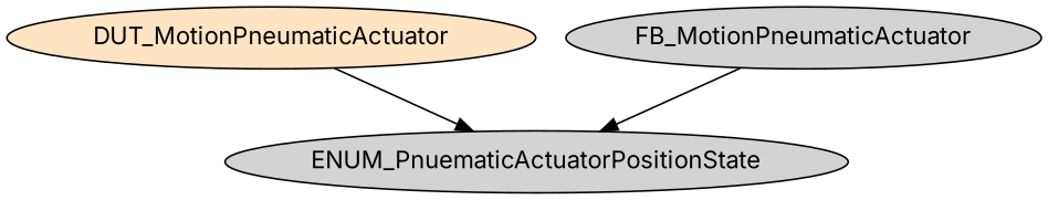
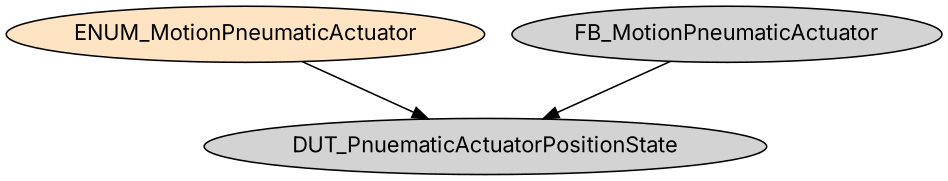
  digraph {
    fontname=Inter
    node [fontname=Inter style=filled]
    edge [fontname=Inter]
-   DUT_MotionPneumaticActuator [fillcolor=bisque]
-   ENUM_PnuematicActuatorPositionState
+   DUT_MotionPneumaticActuator [fillcolor=bisque label=ENUM_MotionPneumaticActuator]
+   ENUM_PnuematicActuatorPositionState [label=DUT_PnuematicActuatorPositionState]
    FB_MotionPneumaticActuator
    DUT_MotionPneumaticActuator -> ENUM_PnuematicActuatorPositionState
    FB_MotionPneumaticActuator -> ENUM_PnuematicActuatorPositionState
  }
